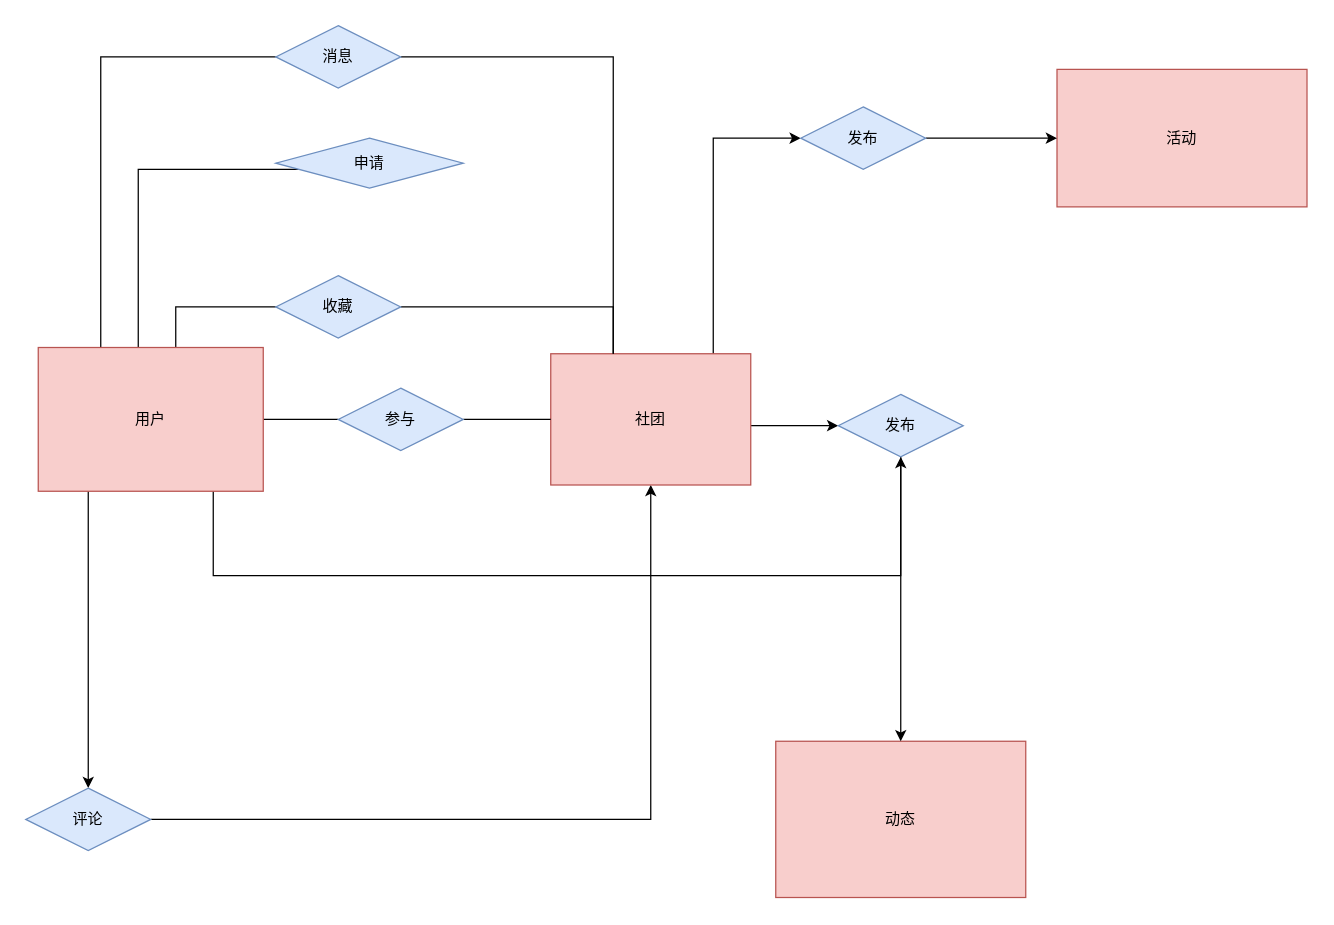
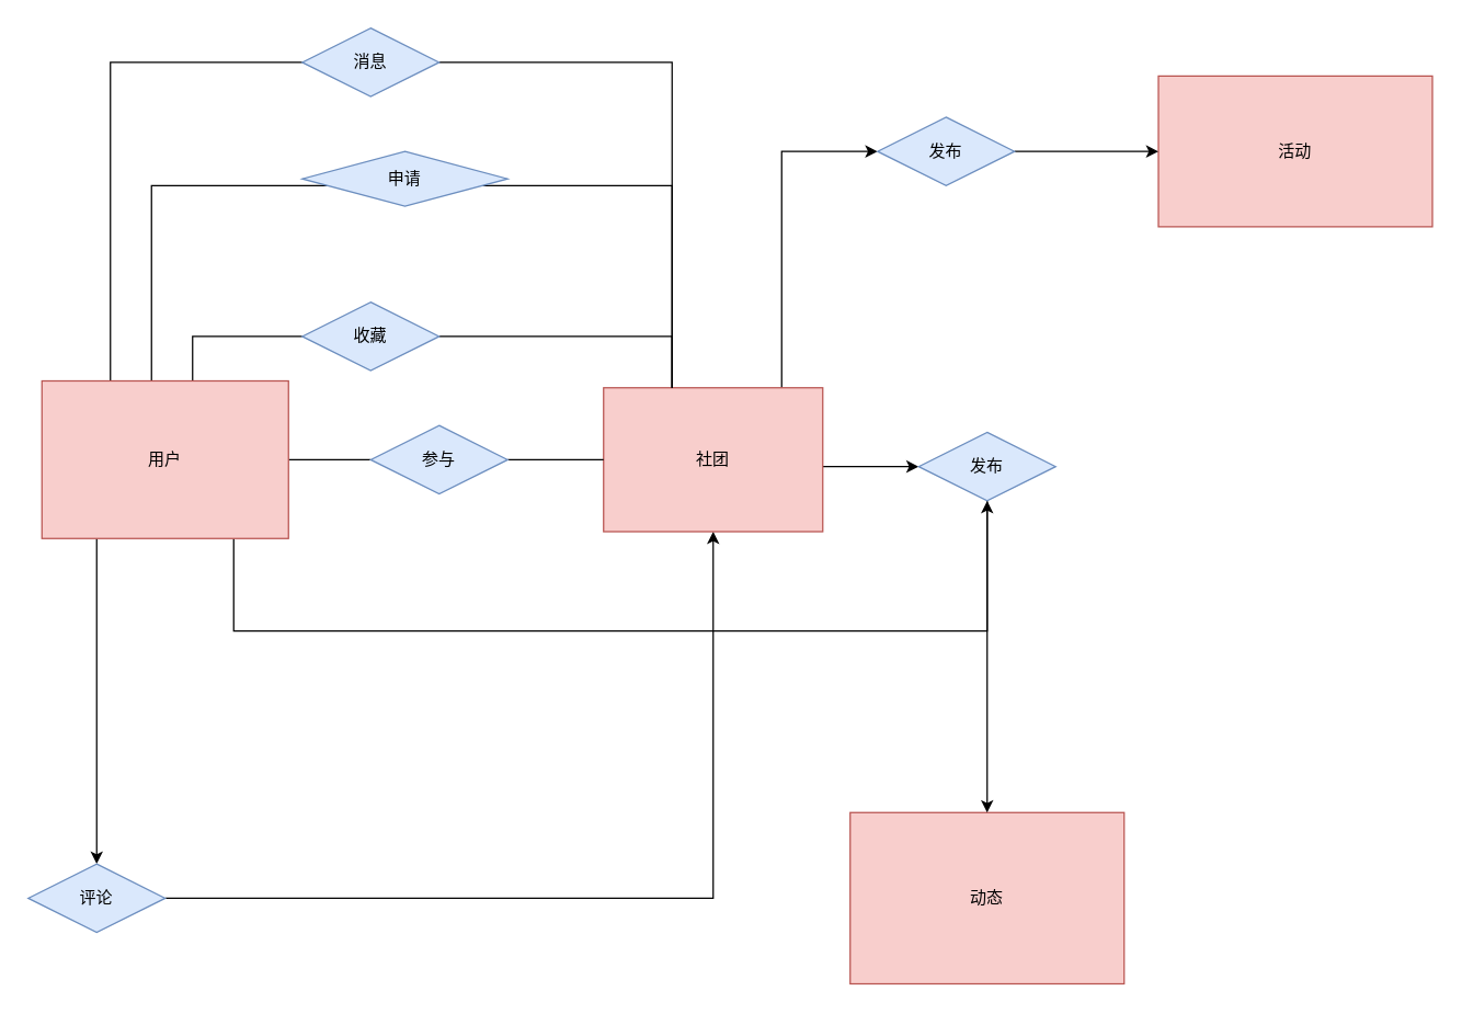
  <mxCell id="0" />
  <mxCell id="1" parent="0" />
  <mxCell id="2" style="edgeStyle=orthogonalEdgeStyle;rounded=0;orthogonalLoop=1;jettySize=auto;html=1;endArrow=none;endFill=0;" parent="1" source="8" target="18" edge="1"><mxGeometry relative="1" as="geometry"><Array as="points"><mxPoint x="140" y="245" /></Array></mxGeometry></mxCell>
  <mxCell id="3" style="edgeStyle=orthogonalEdgeStyle;rounded=0;orthogonalLoop=1;jettySize=auto;html=1;endArrow=none;endFill=0;" parent="1" source="8" target="20" edge="1"><mxGeometry relative="1" as="geometry"><Array as="points"><mxPoint x="230" y="335" /><mxPoint x="230" y="335" /></Array></mxGeometry></mxCell>
  <mxCell id="4" style="edgeStyle=orthogonalEdgeStyle;rounded=0;orthogonalLoop=1;jettySize=auto;html=1;" parent="1" source="8" target="10" edge="1"><mxGeometry relative="1" as="geometry"><Array as="points"><mxPoint x="70" y="535" /></Array></mxGeometry></mxCell>
  <mxCell id="5" style="edgeStyle=orthogonalEdgeStyle;rounded=0;orthogonalLoop=1;jettySize=auto;html=1;endArrow=none;endFill=0;" parent="1" source="8" target="22" edge="1"><mxGeometry relative="1" as="geometry"><Array as="points"><mxPoint x="110" y="135" /></Array></mxGeometry></mxCell>
  <mxCell id="6" style="edgeStyle=orthogonalEdgeStyle;rounded=0;orthogonalLoop=1;jettySize=auto;html=1;endArrow=none;endFill=0;" parent="1" source="8" target="27" edge="1"><mxGeometry relative="1" as="geometry"><Array as="points"><mxPoint x="80" y="45" /></Array></mxGeometry></mxCell>
  <mxCell id="7" style="edgeStyle=orthogonalEdgeStyle;rounded=0;orthogonalLoop=1;jettySize=auto;html=1;" edge="1" parent="1" source="8" target="16"><mxGeometry relative="1" as="geometry"><Array as="points"><mxPoint x="170" y="460" /><mxPoint x="720" y="460" /></Array></mxGeometry></mxCell>
  <mxCell id="8" value="用户" style="rounded=0;whiteSpace=wrap;html=1;fillColor=#f8cecc;strokeColor=#b85450;" parent="1" vertex="1"><mxGeometry x="30" y="277.5" width="180" height="115" as="geometry" /></mxCell>
  <mxCell id="9" value="" style="edgeStyle=orthogonalEdgeStyle;rounded=0;orthogonalLoop=1;jettySize=auto;html=1;" parent="1" source="10" target="13" edge="1"><mxGeometry relative="1" as="geometry"><mxPoint x="740" y="535" as="targetPoint" /></mxGeometry></mxCell>
  <mxCell id="10" value="评论" style="rhombus;whiteSpace=wrap;html=1;fillColor=#dae8fc;strokeColor=#6c8ebf;" parent="1" vertex="1"><mxGeometry x="20" y="630" width="100" height="50" as="geometry" /></mxCell>
  <mxCell id="11" style="edgeStyle=orthogonalEdgeStyle;rounded=0;orthogonalLoop=1;jettySize=auto;html=1;" parent="1" source="13" target="16" edge="1"><mxGeometry relative="1" as="geometry"><Array as="points"><mxPoint x="660" y="340" /><mxPoint x="660" y="340" /></Array></mxGeometry></mxCell>
  <mxCell id="12" style="edgeStyle=orthogonalEdgeStyle;rounded=0;orthogonalLoop=1;jettySize=auto;html=1;" parent="1" source="13" target="25" edge="1"><mxGeometry relative="1" as="geometry"><Array as="points"><mxPoint x="570" y="110" /></Array></mxGeometry></mxCell>
  <mxCell id="13" value="社团" style="rounded=0;whiteSpace=wrap;html=1;fillColor=#f8cecc;strokeColor=#b85450;" parent="1" vertex="1"><mxGeometry x="440" y="282.5" width="160" height="105" as="geometry" /></mxCell>
  <mxCell id="14" value="动态" style="rounded=0;whiteSpace=wrap;html=1;fillColor=#f8cecc;strokeColor=#b85450;" parent="1" vertex="1"><mxGeometry x="620" y="592.5" width="200" height="125" as="geometry" /></mxCell>
  <mxCell id="15" style="edgeStyle=orthogonalEdgeStyle;rounded=0;orthogonalLoop=1;jettySize=auto;html=1;" parent="1" source="16" target="14" edge="1"><mxGeometry relative="1" as="geometry" /></mxCell>
  <mxCell id="16" value="发布" style="rhombus;whiteSpace=wrap;html=1;fillColor=#dae8fc;strokeColor=#6c8ebf;" parent="1" vertex="1"><mxGeometry x="670" y="315" width="100" height="50" as="geometry" /></mxCell>
  <mxCell id="17" style="edgeStyle=orthogonalEdgeStyle;rounded=0;orthogonalLoop=1;jettySize=auto;html=1;endArrow=none;endFill=0;" parent="1" source="18" target="13" edge="1"><mxGeometry relative="1" as="geometry"><Array as="points"><mxPoint x="490" y="245" /></Array></mxGeometry></mxCell>
  <mxCell id="18" value="收藏" style="rhombus;whiteSpace=wrap;html=1;fillColor=#dae8fc;strokeColor=#6c8ebf;" parent="1" vertex="1"><mxGeometry x="220" y="220" width="100" height="50" as="geometry" /></mxCell>
  <mxCell id="19" style="edgeStyle=orthogonalEdgeStyle;rounded=0;orthogonalLoop=1;jettySize=auto;html=1;endArrow=none;endFill=0;" parent="1" source="20" target="13" edge="1"><mxGeometry relative="1" as="geometry"><Array as="points"><mxPoint x="460" y="335" /><mxPoint x="460" y="335" /></Array></mxGeometry></mxCell>
  <mxCell id="20" value="参与" style="rhombus;whiteSpace=wrap;html=1;fillColor=#dae8fc;strokeColor=#6c8ebf;" parent="1" vertex="1"><mxGeometry x="270" y="310" width="100" height="50" as="geometry" /></mxCell>
+ <mxCell id="21" style="edgeStyle=orthogonalEdgeStyle;rounded=0;orthogonalLoop=1;jettySize=auto;html=1;endArrow=none;endFill=0;" parent="1" source="22" target="13" edge="1"><mxGeometry relative="1" as="geometry"><Array as="points"><mxPoint x="490" y="135" /></Array></mxGeometry></mxCell>
  <mxCell id="22" value="申请" style="rhombus;whiteSpace=wrap;html=1;fillColor=#dae8fc;strokeColor=#6c8ebf;" parent="1" vertex="1"><mxGeometry x="220" y="110" width="150" height="40" as="geometry" /></mxCell>
  <mxCell id="23" value="活动" style="rounded=0;whiteSpace=wrap;html=1;fillColor=#f8cecc;strokeColor=#b85450;" parent="1" vertex="1"><mxGeometry x="845" y="55" width="200" height="110" as="geometry" /></mxCell>
  <mxCell id="24" style="edgeStyle=orthogonalEdgeStyle;rounded=0;orthogonalLoop=1;jettySize=auto;html=1;" parent="1" source="25" target="23" edge="1"><mxGeometry relative="1" as="geometry" /></mxCell>
  <mxCell id="25" value="发布" style="rhombus;whiteSpace=wrap;html=1;fillColor=#dae8fc;strokeColor=#6c8ebf;" parent="1" vertex="1"><mxGeometry x="640" y="85" width="100" height="50" as="geometry" /></mxCell>
  <mxCell id="26" style="edgeStyle=orthogonalEdgeStyle;rounded=0;orthogonalLoop=1;jettySize=auto;html=1;endArrow=none;endFill=0;" parent="1" source="27" target="13" edge="1"><mxGeometry relative="1" as="geometry"><Array as="points"><mxPoint x="490" y="45" /></Array></mxGeometry></mxCell>
  <mxCell id="27" value="消息" style="rhombus;whiteSpace=wrap;html=1;fillColor=#dae8fc;strokeColor=#6c8ebf;" parent="1" vertex="1"><mxGeometry x="220" y="20" width="100" height="50" as="geometry" /></mxCell>
